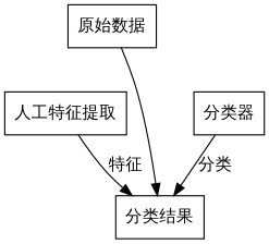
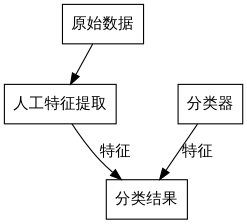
  digraph {
    rankdir=TB
    node [shape=box]
    n1 [label="原始数据"]
    n2 [label="人工特征提取"]
    n3 [label="分类结果"]
    n4 [label="分类器"]
-   n1 -> n3
+   n1 -> n2
    n2 -> n3 [label="特征"]
-   n4 -> n3 [label="分类"]
+   n4 -> n3 [label="特征"]
  }
